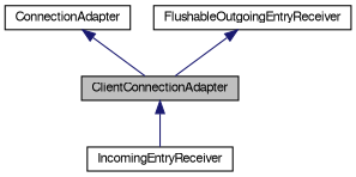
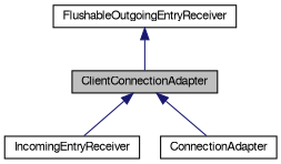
  digraph {
    node [color=black fontname=FreeSans fontsize=10 shape=record]
    edge [color=midnightblue dir=back fontname=FreeSans fontsize=10 labelfontname=FreeSans labelfontsize=10 style=solid]
    n1 [fillcolor=grey75 fontcolor=black height=0.2 label=ClientConnectionAdapter style=filled width=0.4]
    n2 [height=0.2 label=IncomingEntryReceiver width=0.4]
    n3 [height=0.2 label=ConnectionAdapter width=0.4]
    n4 [height=0.2 label=FlushableOutgoingEntryReceiver width=0.4]
    n1 -> n2
-   n3 -> n1
+   n1 -> n3
    n4 -> n1
  }
